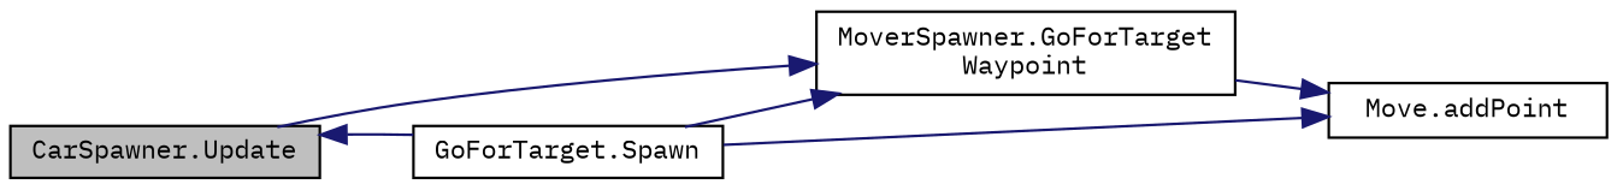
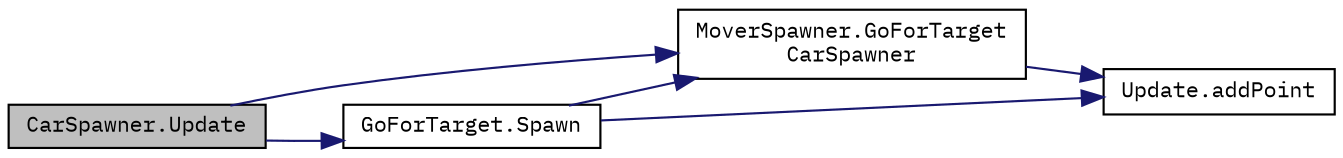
  digraph {
    fontname="IBM Plex Mono"
    rankdir=LR
    node [color=black fillcolor=white fontname="IBM Plex Mono" fontsize=10 shape=record style=filled]
    edge [color=midnightblue fontname="IBM Plex Mono" fontsize=10 labelfontname=Helvetica labelfontsize=10 style=solid]
    n1 [fillcolor=grey75 fontcolor=black height=0.2 label="CarSpawner.Update" width=0.4]
    n2 [height=0.2 label="GoForTarget.Spawn" width=0.4]
-   n3 [height=0.2 label="MoverSpawner.GoForTarget\lWaypoint" width=0.4]
-   n4 [height=0.2 label="Move.addPoint" width=0.4]
-   n2 -> n1
+   n3 [height=0.2 label="MoverSpawner.GoForTarget\lCarSpawner" width=0.4]
+   n4 [height=0.2 label="Update.addPoint" width=0.4]
+   n1 -> n2
    n1 -> n3
    n2 -> n3
    n2 -> n4
    n3 -> n4
  }
